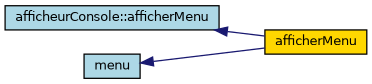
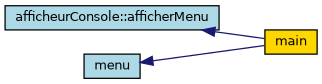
  digraph {
    rankdir=LR
    node [color=black fillcolor=lightblue fontname=Helvetica fontsize=10 shape=record style=filled]
    edge [color=midnightblue dir=back fontname=Helvetica fontsize=10 labelfontname=Helvetica labelfontsize=10 style=solid]
    n1 [fontcolor=black height=0.2 label="afficheurConsole::afficherMenu" width=0.4]
-   n2 [fillcolor=gold height=0.2 label=afficherMenu width=0.4]
+   n2 [fillcolor=gold height=0.2 label=main width=0.4]
    n3 [height=0.2 label=menu width=0.4]
    n1 -> n2
    n3 -> n2
  }
